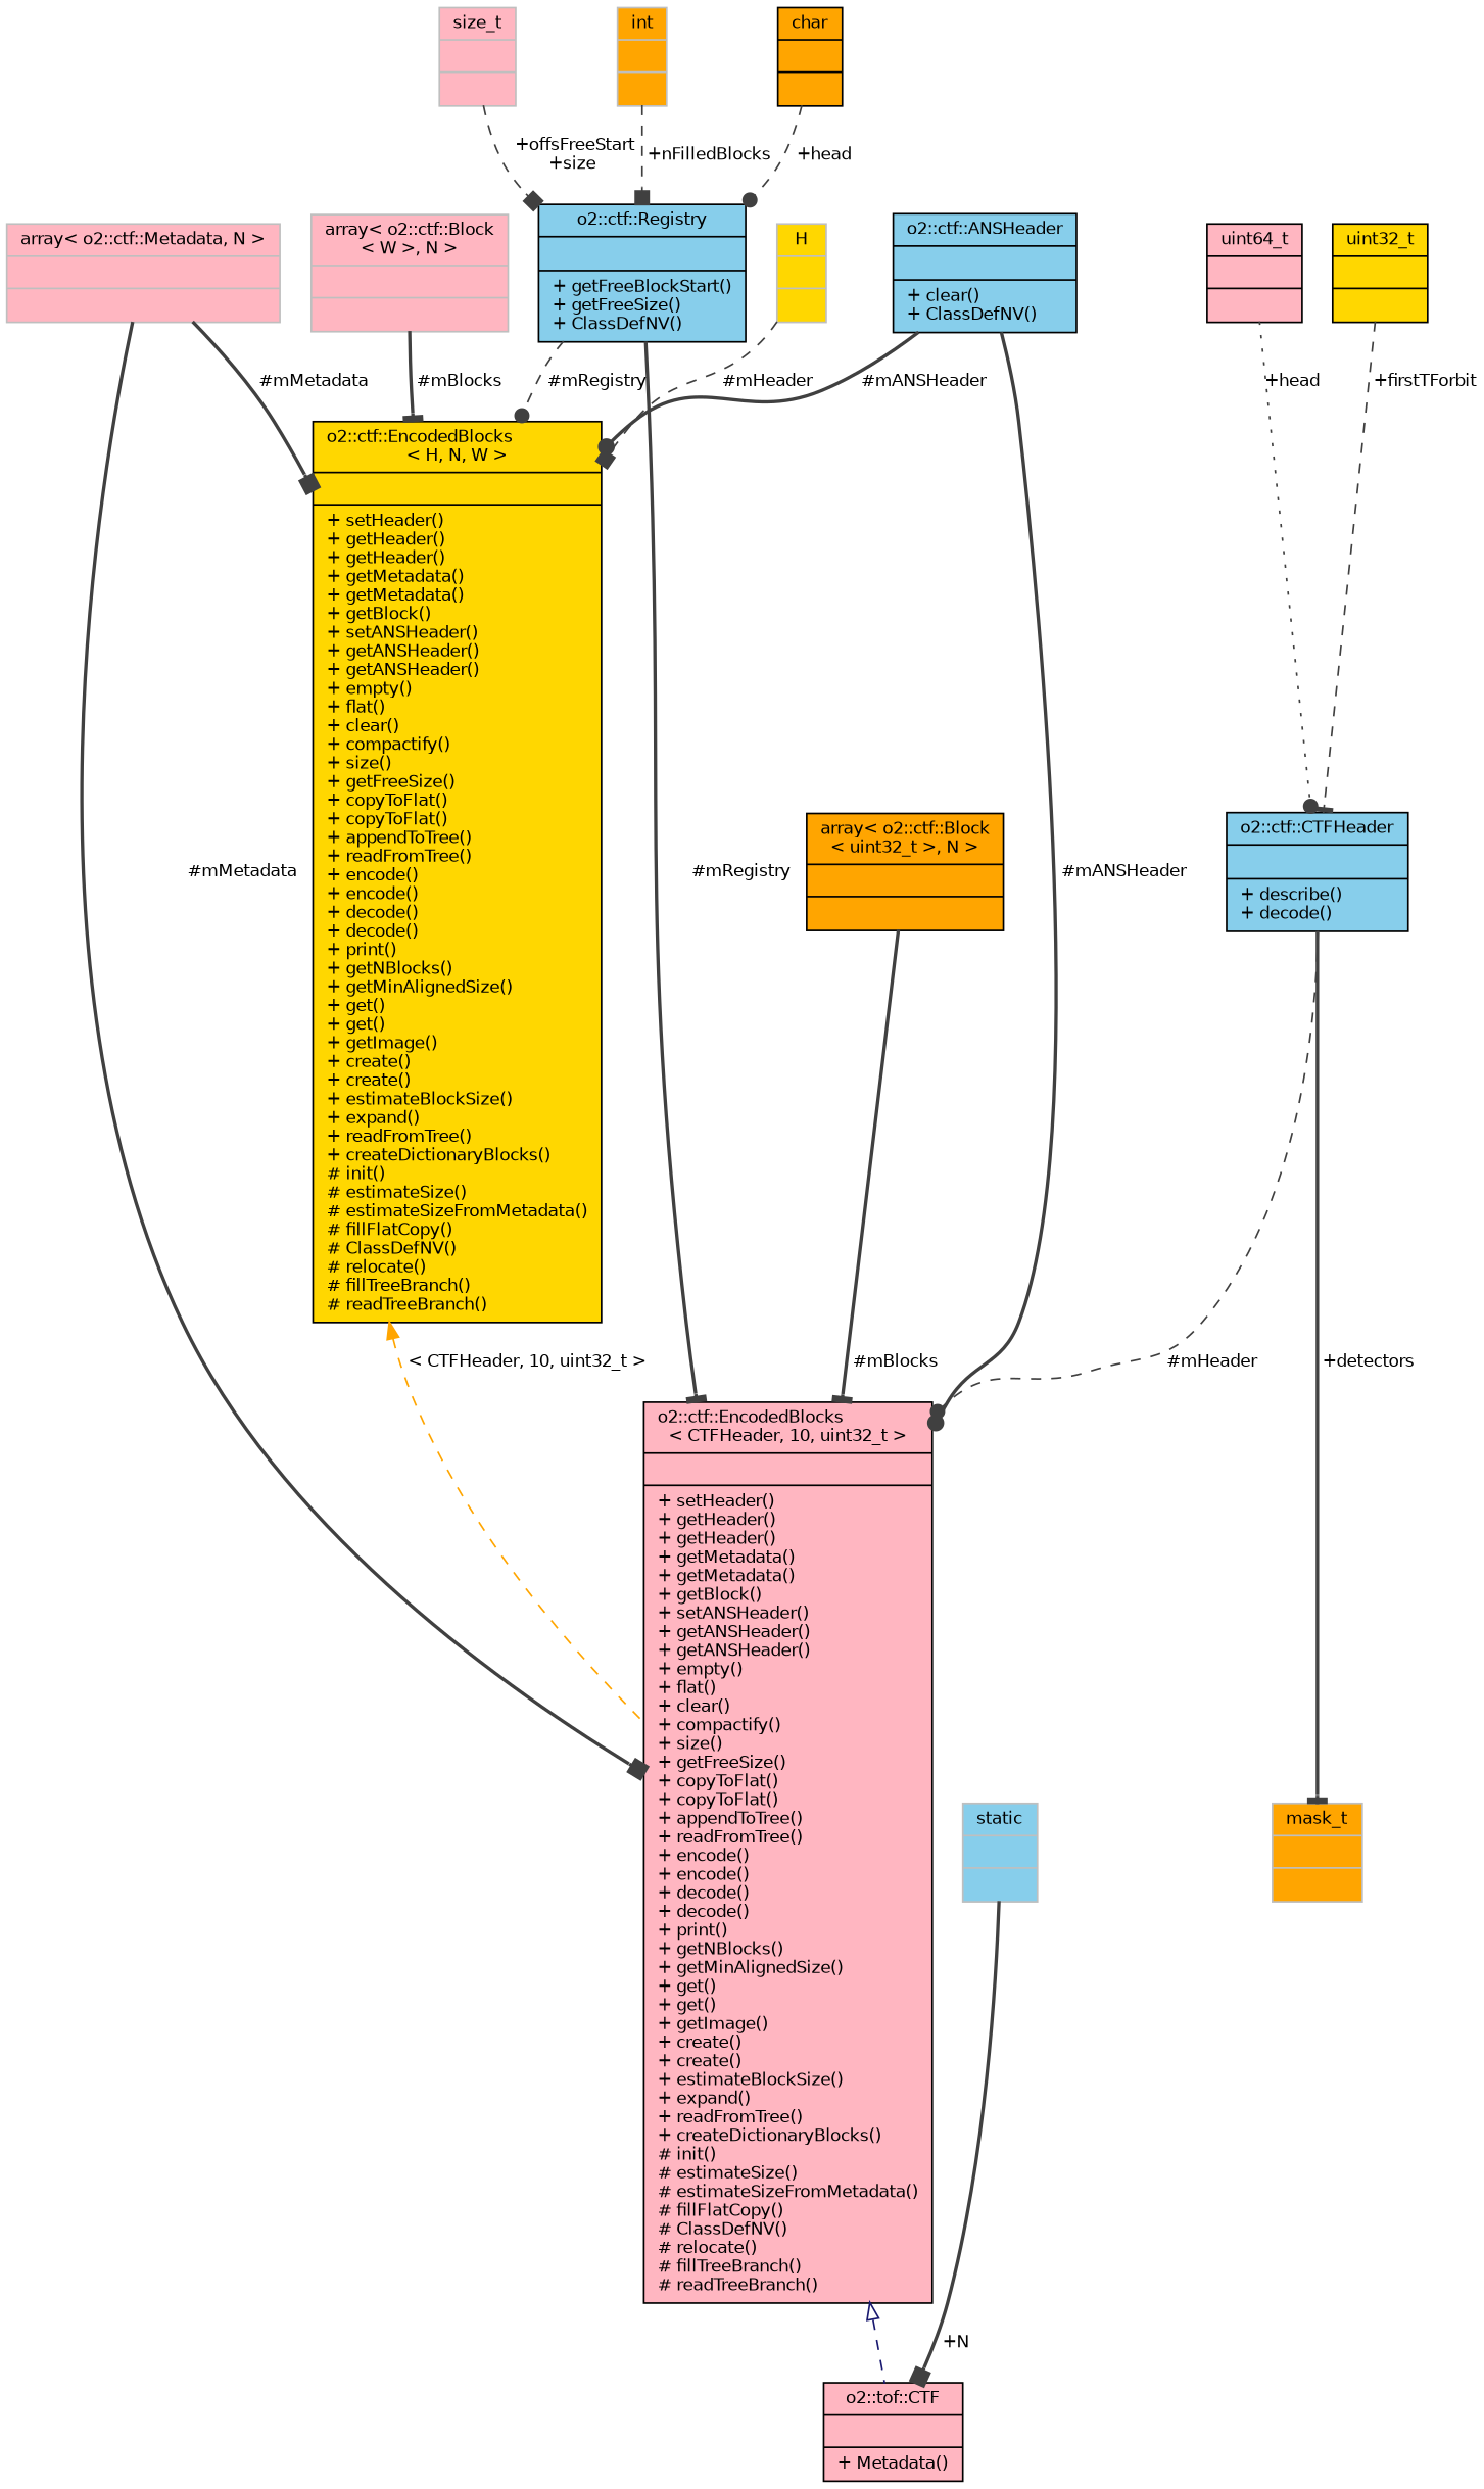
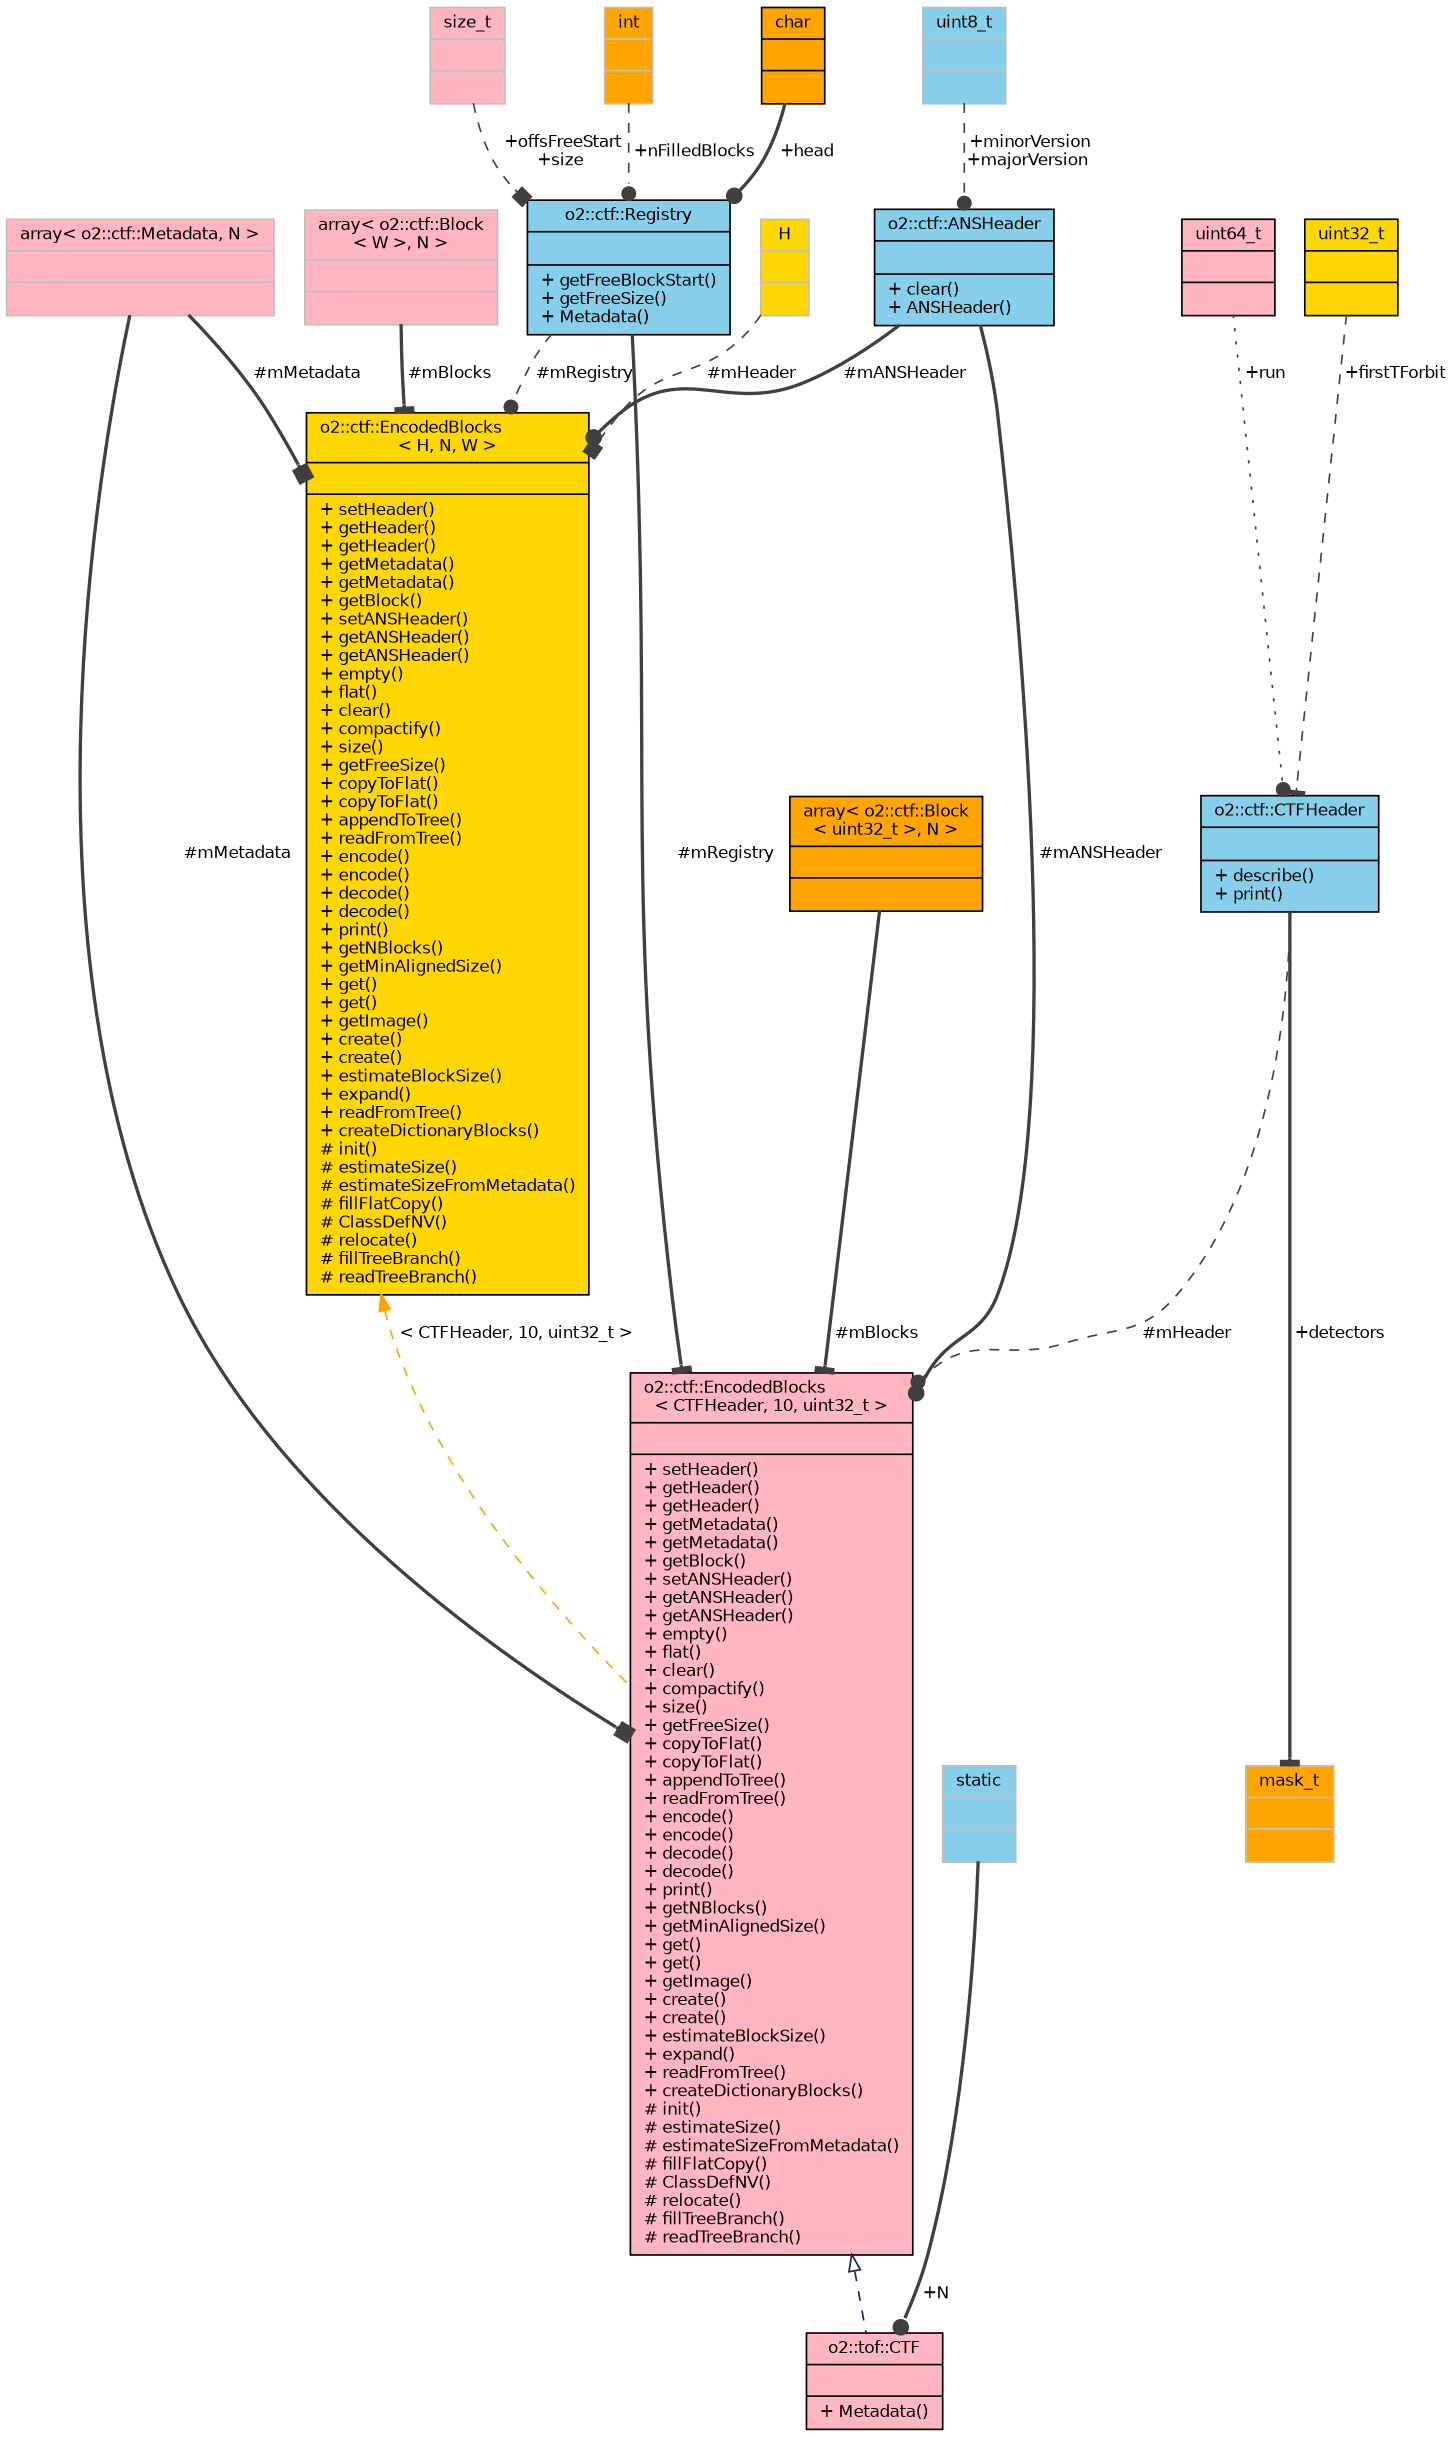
  digraph {
    node [color=black fillcolor=lightpink fontname=Helvetica fontsize=10 shape=record style=filled]
    edge [color=grey25 fontname=Helvetica fontsize=10 labelfontname=Helvetica labelfontsize=10 style=bold arrowhead=dot]
    n1 [fontcolor=black height=0.2 label="{o2::tof::CTF\n||+ Metadata()\l}" width=0.4]
    n2 [height=0.2 label="{o2::ctf::EncodedBlocks\l\< CTFHeader, 10, uint32_t \>\n||+ setHeader()\l+ getHeader()\l+ getHeader()\l+ getMetadata()\l+ getMetadata()\l+ getBlock()\l+ setANSHeader()\l+ getANSHeader()\l+ getANSHeader()\l+ empty()\l+ flat()\l+ clear()\l+ compactify()\l+ size()\l+ getFreeSize()\l+ copyToFlat()\l+ copyToFlat()\l+ appendToTree()\l+ readFromTree()\l+ encode()\l+ encode()\l+ decode()\l+ decode()\l+ print()\l+ getNBlocks()\l+ getMinAlignedSize()\l+ get()\l+ get()\l+ getImage()\l+ create()\l+ create()\l+ estimateBlockSize()\l+ expand()\l+ readFromTree()\l+ createDictionaryBlocks()\l# init()\l# estimateSize()\l# estimateSizeFromMetadata()\l# fillFlatCopy()\l# ClassDefNV()\l# relocate()\l# fillTreeBranch()\l# readTreeBranch()\l}" width=0.4]
    n3 [fillcolor=orange height=0.2 label="{array\< o2::ctf::Block\l\< uint32_t \>, N \>\n||}" width=0.4]
    n4 [color=grey75 height=0.2 label="{array\< o2::ctf::Metadata, N \>\n||}" width=0.4]
    n5 [fillcolor=gold height=0.2 label="{o2::ctf::EncodedBlocks\l\< H, N, W \>\n||+ setHeader()\l+ getHeader()\l+ getHeader()\l+ getMetadata()\l+ getMetadata()\l+ getBlock()\l+ setANSHeader()\l+ getANSHeader()\l+ getANSHeader()\l+ empty()\l+ flat()\l+ clear()\l+ compactify()\l+ size()\l+ getFreeSize()\l+ copyToFlat()\l+ copyToFlat()\l+ appendToTree()\l+ readFromTree()\l+ encode()\l+ encode()\l+ decode()\l+ decode()\l+ print()\l+ getNBlocks()\l+ getMinAlignedSize()\l+ get()\l+ get()\l+ getImage()\l+ create()\l+ create()\l+ estimateBlockSize()\l+ expand()\l+ readFromTree()\l+ createDictionaryBlocks()\l# init()\l# estimateSize()\l# estimateSizeFromMetadata()\l# fillFlatCopy()\l# ClassDefNV()\l# relocate()\l# fillTreeBranch()\l# readTreeBranch()\l}" width=0.4]
-   n6 [fillcolor=skyblue height=0.2 label="{o2::ctf::CTFHeader\n||+ describe()\l+ decode()\l}" width=0.4]
+   n6 [fillcolor=skyblue height=0.2 label="{o2::ctf::CTFHeader\n||+ describe()\l+ print()\l}" width=0.4]
    n7 [color=grey75 fillcolor=orange height=0.2 label="{mask_t\n||}" width=0.4]
    n8 [height=0.2 label="{uint64_t\n||}" width=0.4]
    n9 [fillcolor=gold height=0.2 label="{uint32_t\n||}" width=0.4]
-   n10 [fillcolor=skyblue height=0.2 label="{o2::ctf::ANSHeader\n||+ clear()\l+ ClassDefNV()\l}" width=0.4]
-   n12 [fillcolor=skyblue height=0.2 label="{o2::ctf::Registry\n||+ getFreeBlockStart()\l+ getFreeSize()\l+ ClassDefNV()\l}" width=0.4]
+   n10 [fillcolor=skyblue height=0.2 label="{o2::ctf::ANSHeader\n||+ clear()\l+ ANSHeader()\l}" width=0.4]
+   n11 [color=grey75 fillcolor=skyblue height=0.2 label="{uint8_t\n||}" width=0.4]
+   n12 [fillcolor=skyblue height=0.2 label="{o2::ctf::Registry\n||+ getFreeBlockStart()\l+ getFreeSize()\l+ Metadata()\l}" width=0.4]
    n13 [fillcolor=orange height=0.2 label="{char\n||}" width=0.4]
    n14 [color=grey75 height=0.2 label="{size_t\n||}" width=0.4]
    n15 [color=grey75 fillcolor=orange height=0.2 label="{int\n||}" width=0.4]
    n16 [color=grey75 fillcolor=gold height=0.2 label="{H\n||}" width=0.4]
    n17 [color=grey75 height=0.2 label="{array\< o2::ctf::Block\l\< W \>, N \>\n||}" width=0.4]
    n18 [color=grey75 fillcolor=skyblue height=0.2 label="{static\n||}" width=0.4]
    n2 -> n1 [arrowtail=onormal color=midnightblue dir=back style=dashed arrowhead=""]
    n3 -> n2 [arrowhead=tee label=" #mBlocks"]
    n4 -> n2 [arrowhead=box label=" #mMetadata"]
    n4 -> n5 [arrowhead=box label=" #mMetadata"]
    n5 -> n2 [color=orange dir=back label=" \< CTFHeader, 10, uint32_t \>" style=dashed arrowhead=""]
    n6 -> n2 [label=" #mHeader" style=dashed]
    n6 -> n7 [arrowhead=tee label=" +detectors"]
-   n8 -> n6 [label=" +head" style=dotted]
+   n8 -> n6 [label=" +run" style=dotted]
    n9 -> n6 [arrowhead=tee label=" +firstTForbit" style=dashed]
    n10 -> n2 [label=" #mANSHeader"]
    n10 -> n5 [label=" #mANSHeader"]
+   n11 -> n10 [label=" +minorVersion\n+majorVersion" style=dashed]
    n12 -> n2 [arrowhead=tee label=" #mRegistry"]
    n12 -> n5 [label=" #mRegistry" style=dashed]
-   n13 -> n12 [label=" +head" style=dashed]
+   n13 -> n12 [label=" +head"]
    n14 -> n12 [arrowhead=box label=" +offsFreeStart\n+size" style=dashed]
-   n15 -> n12 [arrowhead=box label=" +nFilledBlocks" style=dashed]
+   n15 -> n12 [label=" +nFilledBlocks" style=dashed]
    n16 -> n5 [arrowhead=box label=" #mHeader" style=dashed]
    n17 -> n5 [arrowhead=tee label=" #mBlocks"]
-   n18 -> n1 [arrowhead=box label=" +N"]
+   n18 -> n1 [label=" +N"]
  }
